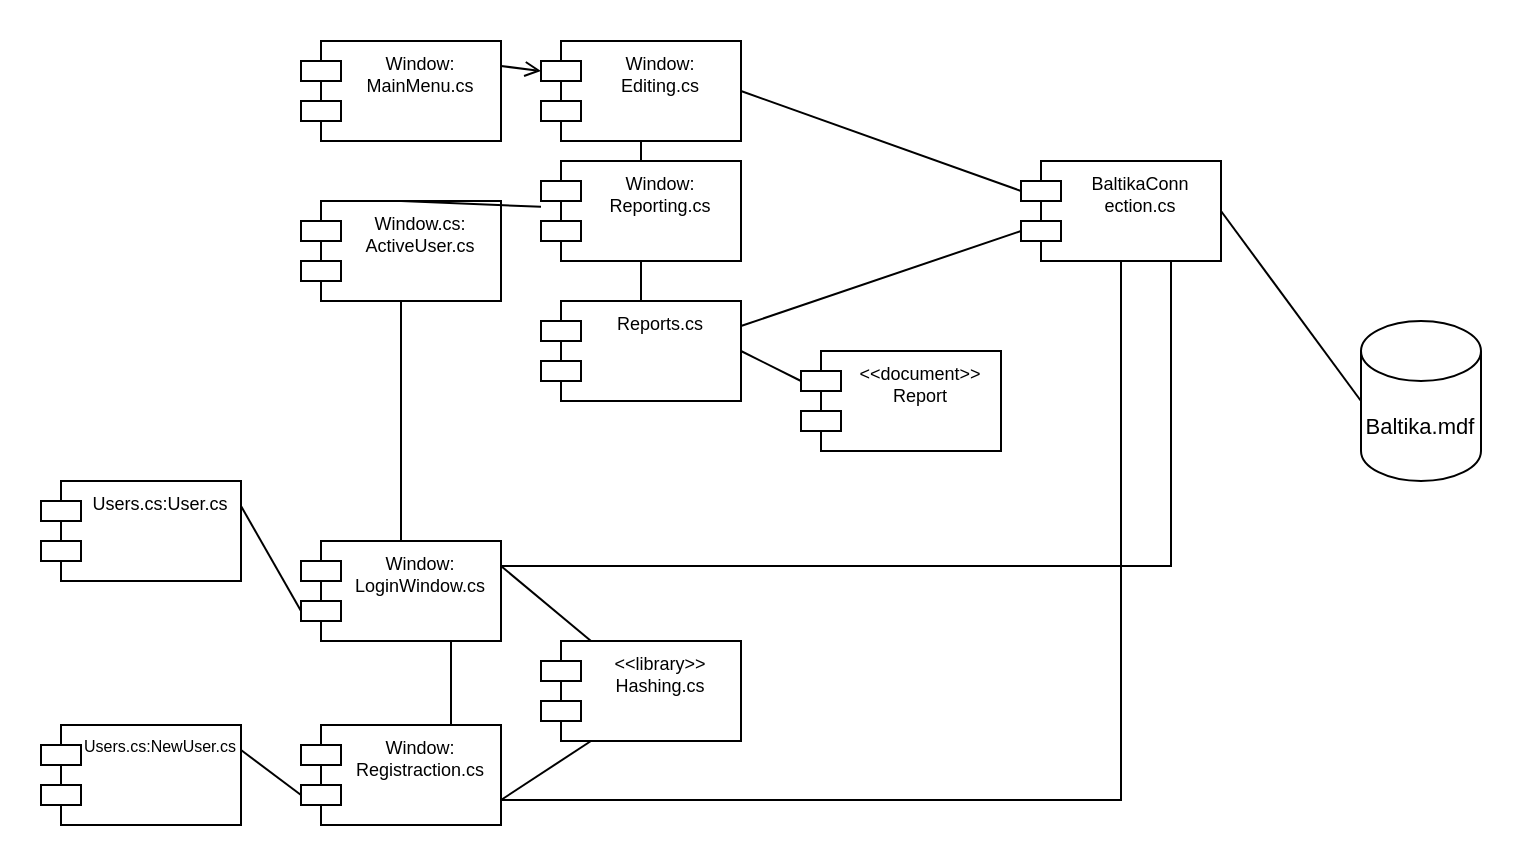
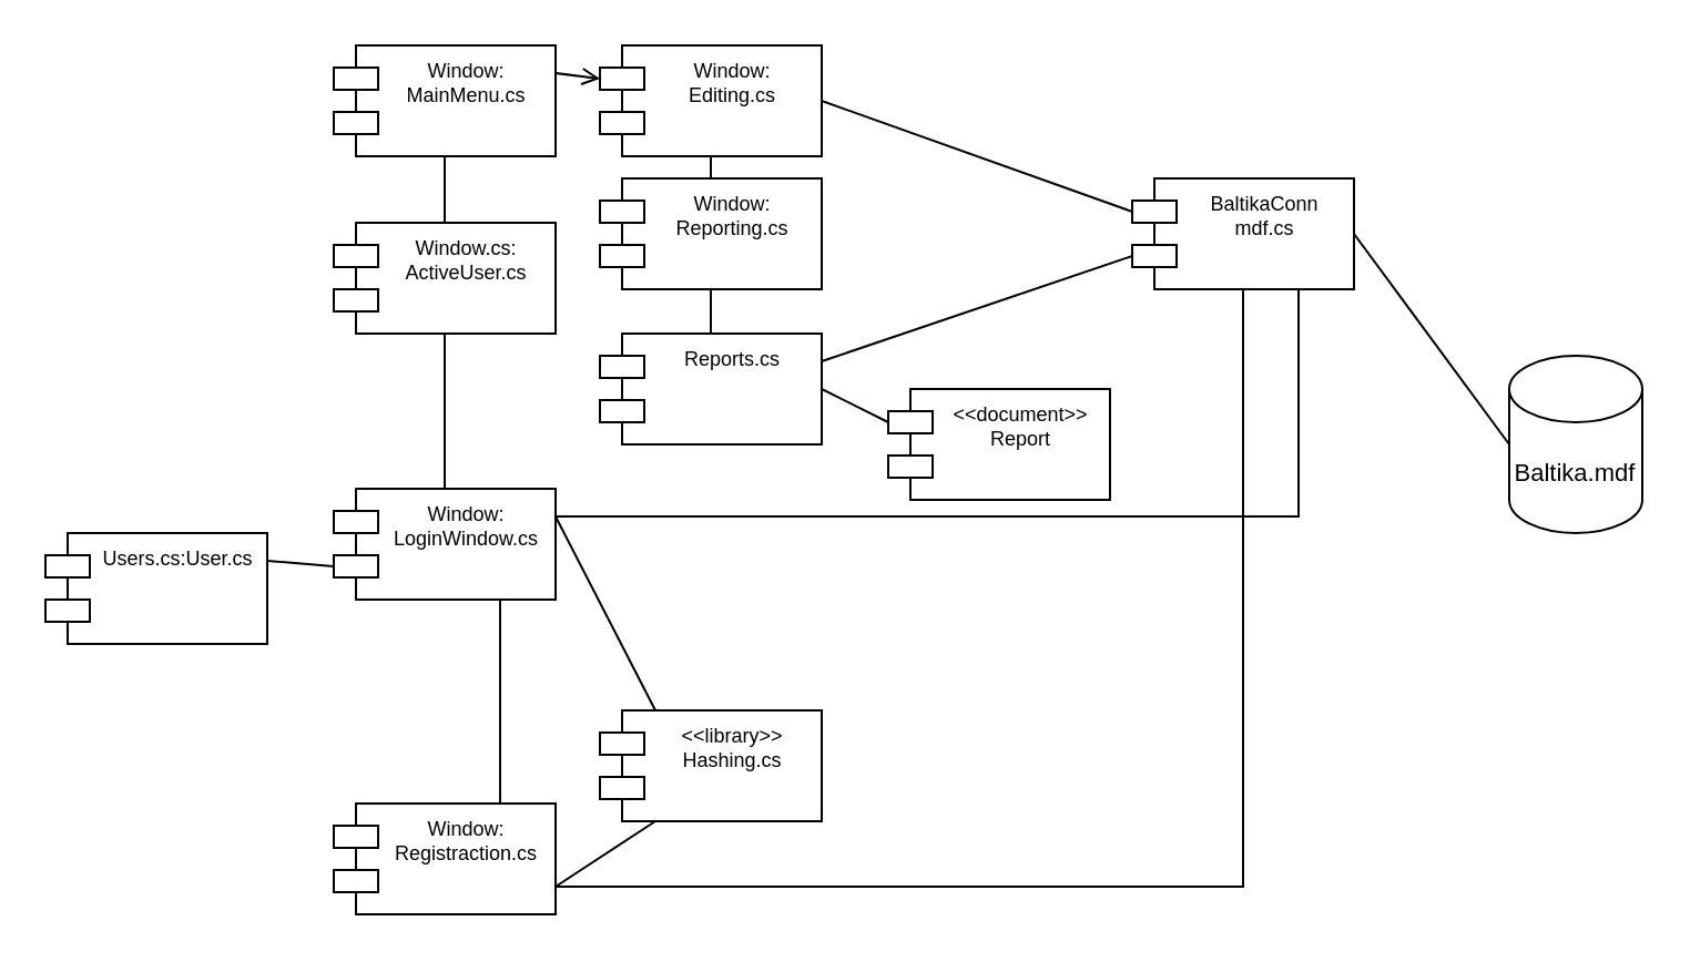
  <mxCell id="0" />
  <mxCell id="1" parent="0" />
  <mxCell id="2" value="&lt;&lt;library&gt;&gt;&#10;Hashing.cs" style="shape=module;align=left;spacingLeft=20;align=center;verticalAlign=top;fontSize=9;" parent="1" vertex="1"><mxGeometry x="270" y="320" width="100" height="50" as="geometry" /></mxCell>
  <mxCell id="3" value="Users.cs:User.cs" style="shape=module;align=left;spacingLeft=20;align=center;verticalAlign=top;fontSize=9;" parent="1" vertex="1"><mxGeometry x="20" y="240" width="100" height="50" as="geometry" /></mxCell>
- <mxCell id="4" value="Users.cs:NewUser.cs" style="shape=module;align=left;spacingLeft=20;align=center;verticalAlign=top;fontSize=8;" parent="1" vertex="1"><mxGeometry x="20" y="362" width="100" height="50" as="geometry" /></mxCell>
  <mxCell id="5" value="&lt;font style=&quot;font-size: 11px&quot;&gt;Baltika.mdf&lt;/font&gt;" style="shape=cylinder3;whiteSpace=wrap;html=1;boundedLbl=1;backgroundOutline=1;size=15;" vertex="1" parent="1"><mxGeometry x="680" y="160" width="60" height="80" as="geometry" /></mxCell>
  <mxCell id="6" value="" style="endArrow=none;html=1;rounded=0;fontSize=11;entryX=1;entryY=0.25;entryDx=0;entryDy=0;exitX=0;exitY=0;exitDx=0;exitDy=35;exitPerimeter=0;" edge="1" parent="1" source="24" target="3"><mxGeometry width="50" height="50" relative="1" as="geometry"><mxPoint x="175" y="280" as="sourcePoint" /><mxPoint x="30" y="410" as="targetPoint" /></mxGeometry></mxCell>
  <mxCell id="7" value="" style="endArrow=none;html=1;rounded=0;fontSize=11;entryX=0.25;entryY=0;entryDx=0;entryDy=0;exitX=1;exitY=0.25;exitDx=0;exitDy=0;" edge="1" parent="1" source="24" target="2"><mxGeometry width="50" height="50" relative="1" as="geometry"><mxPoint x="250" y="292.5" as="sourcePoint" /><mxPoint x="130" y="262.5" as="targetPoint" /></mxGeometry></mxCell>
  <mxCell id="8" value="" style="endArrow=none;html=1;rounded=0;fontSize=11;entryX=0.25;entryY=1;entryDx=0;entryDy=0;exitX=1;exitY=0.75;exitDx=0;exitDy=0;" edge="1" parent="1" source="23" target="2"><mxGeometry width="50" height="50" relative="1" as="geometry"><mxPoint x="250" y="397.5" as="sourcePoint" /><mxPoint x="210" y="250" as="targetPoint" /></mxGeometry></mxCell>
  <mxCell id="9" value="" style="endArrow=none;html=1;rounded=0;fontSize=11;entryX=0.75;entryY=1;entryDx=0;entryDy=0;exitX=0.75;exitY=0;exitDx=0;exitDy=0;" edge="1" parent="1" source="23" target="24"><mxGeometry width="50" height="50" relative="1" as="geometry"><mxPoint x="190" y="350" as="sourcePoint" /><mxPoint x="225" y="330" as="targetPoint" /></mxGeometry></mxCell>
- <mxCell id="10" value="" style="endArrow=none;html=1;rounded=0;fontSize=11;entryX=1;entryY=0.25;entryDx=0;entryDy=0;exitX=0;exitY=0;exitDx=0;exitDy=35;exitPerimeter=0;" edge="1" parent="1" source="23" target="4"><mxGeometry width="50" height="50" relative="1" as="geometry"><mxPoint x="150" y="375" as="sourcePoint" /><mxPoint x="130" y="262.5" as="targetPoint" /></mxGeometry></mxCell>
  <mxCell id="11" value="Window.cs:&#10;ActiveUser.cs" style="shape=module;align=left;spacingLeft=20;align=center;verticalAlign=top;fontSize=9;" vertex="1" parent="1"><mxGeometry x="150" y="100" width="100" height="50" as="geometry" /></mxCell>
  <mxCell id="12" value="Window:&#10;MainMenu.cs" style="shape=module;align=left;spacingLeft=20;align=center;verticalAlign=top;fontSize=9;" vertex="1" parent="1"><mxGeometry x="150" y="20" width="100" height="50" as="geometry" /></mxCell>
  <mxCell id="13" value="Window:&#10;Reporting.cs" style="shape=module;align=left;spacingLeft=20;align=center;verticalAlign=top;fontSize=9;" vertex="1" parent="1"><mxGeometry x="270" y="80" width="100" height="50" as="geometry" /></mxCell>
  <mxCell id="14" value="Reports.cs" style="shape=module;align=left;spacingLeft=20;align=center;verticalAlign=top;fontSize=9;" vertex="1" parent="1"><mxGeometry x="270" y="150" width="100" height="50" as="geometry" /></mxCell>
  <mxCell id="15" value="&lt;&lt;document&gt;&gt;&#10;Report" style="shape=module;align=left;spacingLeft=20;align=center;verticalAlign=top;fontSize=9;" vertex="1" parent="1"><mxGeometry x="400" y="175" width="100" height="50" as="geometry" /></mxCell>
  <mxCell id="16" value="Window:&#10;Editing.cs" style="shape=module;align=left;spacingLeft=20;align=center;verticalAlign=top;fontSize=9;" vertex="1" parent="1"><mxGeometry x="270" y="20" width="100" height="50" as="geometry" /></mxCell>
- <mxCell id="17" value="" style="endArrow=none;html=1;rounded=0;fontSize=11;exitX=0.5;exitY=0;exitDx=0;exitDy=0;" edge="1" parent="1" source="11" target="13"><mxGeometry width="50" height="50" relative="1" as="geometry"><mxPoint x="-40" y="140" as="sourcePoint" /><mxPoint x="10" y="90" as="targetPoint" /></mxGeometry></mxCell>
+ <mxCell id="17" value="" style="endArrow=none;html=1;rounded=0;fontSize=11;entryX=0.5;entryY=1;entryDx=0;entryDy=0;exitX=0.5;exitY=0;exitDx=0;exitDy=0;" edge="1" parent="1" source="11" target="12"><mxGeometry width="50" height="50" relative="1" as="geometry"><mxPoint x="-40" y="140" as="sourcePoint" /><mxPoint x="10" y="90" as="targetPoint" /></mxGeometry></mxCell>
  <mxCell id="18" value="" style="endArrow=open;html=1;rounded=0;fontSize=11;entryX=0;entryY=0;entryDx=0;entryDy=15;exitX=1;exitY=0.25;exitDx=0;exitDy=0;entryPerimeter=0;" edge="1" parent="1" source="12" target="16"><mxGeometry width="50" height="50" relative="1" as="geometry"><mxPoint x="210" y="110" as="sourcePoint" /><mxPoint x="210" y="80" as="targetPoint" /></mxGeometry></mxCell>
  <mxCell id="19" value="" style="endArrow=none;html=1;rounded=0;fontSize=11;entryX=0.5;entryY=0;entryDx=0;entryDy=0;exitX=0.5;exitY=1;exitDx=0;exitDy=0;" edge="1" parent="1" source="16" target="13"><mxGeometry width="50" height="50" relative="1" as="geometry"><mxPoint x="235" y="160" as="sourcePoint" /><mxPoint x="235" y="190" as="targetPoint" /></mxGeometry></mxCell>
  <mxCell id="20" value="" style="endArrow=none;html=1;rounded=0;fontSize=11;entryX=0.5;entryY=0;entryDx=0;entryDy=0;exitX=0.5;exitY=1;exitDx=0;exitDy=0;" edge="1" parent="1" source="13" target="14"><mxGeometry width="50" height="50" relative="1" as="geometry"><mxPoint x="330" y="80" as="sourcePoint" /><mxPoint x="330" y="90" as="targetPoint" /></mxGeometry></mxCell>
  <mxCell id="21" value="" style="endArrow=none;html=1;rounded=0;fontSize=11;entryX=1;entryY=0.5;entryDx=0;entryDy=0;exitX=0;exitY=0;exitDx=0;exitDy=15;exitPerimeter=0;" edge="1" parent="1" source="15" target="14"><mxGeometry width="50" height="50" relative="1" as="geometry"><mxPoint x="520" y="180" as="sourcePoint" /><mxPoint x="450" y="160" as="targetPoint" /></mxGeometry></mxCell>
- <mxCell id="22" value="BaltikaConn&#10;ection.cs" style="shape=module;align=left;spacingLeft=20;align=center;verticalAlign=top;fontSize=9;" vertex="1" parent="1"><mxGeometry x="510" y="80" width="100" height="50" as="geometry" /></mxCell>
+ <mxCell id="22" value="BaltikaConn&#10;mdf.cs" style="shape=module;align=left;spacingLeft=20;align=center;verticalAlign=top;fontSize=9;" vertex="1" parent="1"><mxGeometry x="510" y="80" width="100" height="50" as="geometry" /></mxCell>
  <mxCell id="23" value="Window:&#10;Registraction.cs" style="shape=module;align=left;spacingLeft=20;align=center;verticalAlign=top;fontSize=9;" vertex="1" parent="1"><mxGeometry x="150" y="362" width="100" height="50" as="geometry" /></mxCell>
- <mxCell id="24" value="Window:&#10;LoginWindow.cs" style="shape=module;align=left;spacingLeft=20;align=center;verticalAlign=top;fontSize=9;" vertex="1" parent="1"><mxGeometry x="150" y="270" width="100" height="50" as="geometry" /></mxCell>
+ <mxCell id="24" value="Window:&#10;LoginWindow.cs" style="shape=module;align=left;spacingLeft=20;align=center;verticalAlign=top;fontSize=9;" vertex="1" parent="1"><mxGeometry x="150" y="220" width="100" height="50" as="geometry" /></mxCell>
  <mxCell id="25" value="" style="endArrow=none;html=1;rounded=0;fontSize=11;entryX=1;entryY=0.5;entryDx=0;entryDy=0;exitX=0;exitY=0.5;exitDx=0;exitDy=0;exitPerimeter=0;" edge="1" parent="1" source="5" target="22"><mxGeometry width="50" height="50" relative="1" as="geometry"><mxPoint x="415" y="150" as="sourcePoint" /><mxPoint x="380" y="135" as="targetPoint" /></mxGeometry></mxCell>
  <mxCell id="26" value="" style="endArrow=none;html=1;rounded=0;fontSize=11;entryX=1;entryY=0.25;entryDx=0;entryDy=0;exitX=0;exitY=0;exitDx=0;exitDy=35;exitPerimeter=0;" edge="1" parent="1" source="22" target="14"><mxGeometry width="50" height="50" relative="1" as="geometry"><mxPoint x="415" y="150" as="sourcePoint" /><mxPoint x="380" y="135" as="targetPoint" /></mxGeometry></mxCell>
  <mxCell id="27" value="" style="endArrow=none;html=1;rounded=0;fontSize=11;entryX=1;entryY=0.5;entryDx=0;entryDy=0;exitX=0;exitY=0;exitDx=0;exitDy=15;exitPerimeter=0;" edge="1" parent="1" source="22" target="16"><mxGeometry width="50" height="50" relative="1" as="geometry"><mxPoint x="520" y="75" as="sourcePoint" /><mxPoint x="380" y="122.5" as="targetPoint" /></mxGeometry></mxCell>
  <mxCell id="28" value="" style="endArrow=none;html=1;rounded=0;fontSize=11;entryX=0.5;entryY=0;entryDx=0;entryDy=0;exitX=0.5;exitY=1;exitDx=0;exitDy=0;" edge="1" parent="1" source="11" target="24"><mxGeometry width="50" height="50" relative="1" as="geometry"><mxPoint x="225" y="110" as="sourcePoint" /><mxPoint x="225" y="270" as="targetPoint" /></mxGeometry></mxCell>
  <mxCell id="29" value="" style="endArrow=none;html=1;rounded=0;fontSize=11;entryX=1;entryY=0.25;entryDx=0;entryDy=0;exitX=0.75;exitY=1;exitDx=0;exitDy=0;edgeStyle=orthogonalEdgeStyle;" edge="1" parent="1" source="22" target="24"><mxGeometry width="50" height="50" relative="1" as="geometry"><mxPoint x="235" y="120" as="sourcePoint" /><mxPoint x="235" y="280" as="targetPoint" /></mxGeometry></mxCell>
  <mxCell id="30" value="" style="endArrow=none;html=1;rounded=0;fontSize=11;entryX=1;entryY=0.75;entryDx=0;entryDy=0;exitX=0.5;exitY=1;exitDx=0;exitDy=0;edgeStyle=orthogonalEdgeStyle;" edge="1" parent="1" source="22" target="23"><mxGeometry width="50" height="50" relative="1" as="geometry"><mxPoint x="595" y="140" as="sourcePoint" /><mxPoint x="260" y="292.5" as="targetPoint" /></mxGeometry></mxCell>
